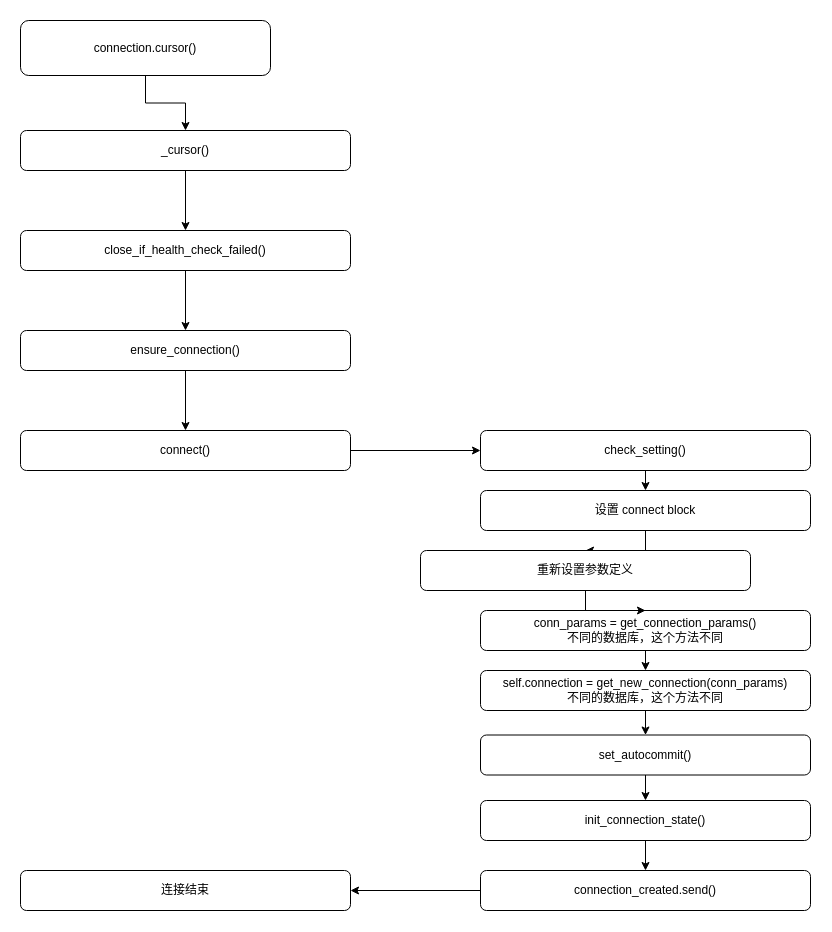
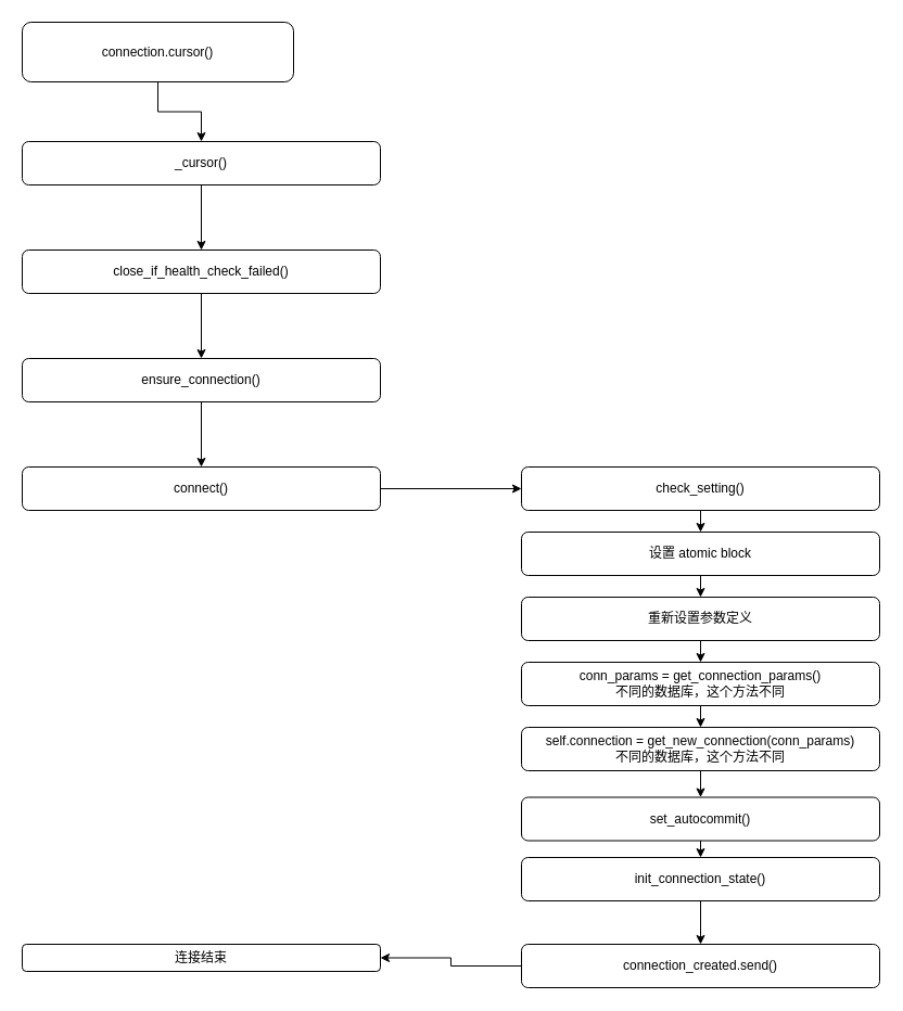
  <mxCell id="0" />
  <mxCell id="1" parent="0" />
  <mxCell id="2" style="edgeStyle=orthogonalEdgeStyle;rounded=0;orthogonalLoop=1;jettySize=auto;html=1;exitX=0.5;exitY=1;exitDx=0;exitDy=0;entryX=0.5;entryY=0;entryDx=0;entryDy=0;" edge="1" parent="1" source="3" target="7"><mxGeometry relative="1" as="geometry" /></mxCell>
  <mxCell id="3" value="connection.cursor()" style="rounded=1;whiteSpace=wrap;html=1;fontSize=12;glass=0;strokeWidth=1;shadow=0;" vertex="1" parent="1"><mxGeometry x="20" y="20" width="250" height="55" as="geometry" /></mxCell>
  <mxCell id="4" style="edgeStyle=orthogonalEdgeStyle;rounded=0;orthogonalLoop=1;jettySize=auto;html=1;exitX=0.5;exitY=1;exitDx=0;exitDy=0;" edge="1" parent="1" source="5" target="9"><mxGeometry relative="1" as="geometry" /></mxCell>
  <mxCell id="5" value="close_if_health_check_failed()" style="rounded=1;whiteSpace=wrap;html=1;fontSize=12;glass=0;strokeWidth=1;shadow=0;" vertex="1" parent="1"><mxGeometry x="20" y="230" width="330" height="40" as="geometry" /></mxCell>
  <mxCell id="6" style="edgeStyle=orthogonalEdgeStyle;rounded=0;orthogonalLoop=1;jettySize=auto;html=1;exitX=0.5;exitY=1;exitDx=0;exitDy=0;entryX=0.5;entryY=0;entryDx=0;entryDy=0;" edge="1" parent="1" source="7" target="5"><mxGeometry relative="1" as="geometry" /></mxCell>
  <mxCell id="7" value=" _cursor()" style="rounded=1;whiteSpace=wrap;html=1;fontSize=12;glass=0;strokeWidth=1;shadow=0;" vertex="1" parent="1"><mxGeometry x="20" y="130" width="330" height="40" as="geometry" /></mxCell>
  <mxCell id="8" style="edgeStyle=orthogonalEdgeStyle;rounded=0;orthogonalLoop=1;jettySize=auto;html=1;exitX=0.5;exitY=1;exitDx=0;exitDy=0;entryX=0.5;entryY=0;entryDx=0;entryDy=0;" edge="1" parent="1" source="9" target="11"><mxGeometry relative="1" as="geometry" /></mxCell>
  <mxCell id="9" value="&lt;div&gt;ensure_connection()&lt;br&gt;&lt;/div&gt;" style="rounded=1;whiteSpace=wrap;html=1;fontSize=12;glass=0;strokeWidth=1;shadow=0;" vertex="1" parent="1"><mxGeometry x="20" y="330" width="330" height="40" as="geometry" /></mxCell>
  <mxCell id="10" style="edgeStyle=orthogonalEdgeStyle;rounded=0;orthogonalLoop=1;jettySize=auto;html=1;entryX=0;entryY=0.5;entryDx=0;entryDy=0;" edge="1" parent="1" source="11" target="13"><mxGeometry relative="1" as="geometry" /></mxCell>
  <mxCell id="11" value="&lt;div&gt;connect()&lt;br&gt;&lt;/div&gt;" style="rounded=1;whiteSpace=wrap;html=1;fontSize=12;glass=0;strokeWidth=1;shadow=0;" vertex="1" parent="1"><mxGeometry x="20" y="430" width="330" height="40" as="geometry" /></mxCell>
  <mxCell id="12" style="edgeStyle=orthogonalEdgeStyle;rounded=0;orthogonalLoop=1;jettySize=auto;html=1;exitX=0.5;exitY=1;exitDx=0;exitDy=0;entryX=0.5;entryY=0;entryDx=0;entryDy=0;" edge="1" parent="1" source="13"><mxGeometry relative="1" as="geometry"><mxPoint x="645" y="490" as="targetPoint" /></mxGeometry></mxCell>
  <mxCell id="13" value="&lt;div&gt;check_setting()&lt;br&gt;&lt;/div&gt;" style="rounded=1;whiteSpace=wrap;html=1;fontSize=12;glass=0;strokeWidth=1;shadow=0;" vertex="1" parent="1"><mxGeometry x="480" y="430" width="330" height="40" as="geometry" /></mxCell>
  <mxCell id="14" style="edgeStyle=orthogonalEdgeStyle;rounded=0;orthogonalLoop=1;jettySize=auto;html=1;exitX=0.5;exitY=1;exitDx=0;exitDy=0;entryX=0.5;entryY=0;entryDx=0;entryDy=0;" edge="1" parent="1" source="15" target="17"><mxGeometry relative="1" as="geometry" /></mxCell>
  <mxCell id="15" value="conn_params = get_connection_params()&lt;br&gt;不同的数据库，这个方法不同" style="rounded=1;whiteSpace=wrap;html=1;fontSize=12;glass=0;strokeWidth=1;shadow=0;" vertex="1" parent="1"><mxGeometry x="480" y="610" width="330" height="40" as="geometry" /></mxCell>
  <mxCell id="16" style="edgeStyle=orthogonalEdgeStyle;rounded=0;orthogonalLoop=1;jettySize=auto;html=1;exitX=0.5;exitY=1;exitDx=0;exitDy=0;entryX=0.5;entryY=0;entryDx=0;entryDy=0;" edge="1" parent="1" source="17" target="19"><mxGeometry relative="1" as="geometry" /></mxCell>
  <mxCell id="17" value="self.connection = get_new_connection(conn_params)&lt;br&gt;不同的数据库，这个方法不同" style="rounded=1;whiteSpace=wrap;html=1;fontSize=12;glass=0;strokeWidth=1;shadow=0;" vertex="1" parent="1"><mxGeometry x="480" y="670" width="330" height="40" as="geometry" /></mxCell>
  <mxCell id="18" style="edgeStyle=orthogonalEdgeStyle;rounded=0;orthogonalLoop=1;jettySize=auto;html=1;exitX=0.5;exitY=1;exitDx=0;exitDy=0;entryX=0.5;entryY=0;entryDx=0;entryDy=0;" edge="1" parent="1" source="19" target="21"><mxGeometry relative="1" as="geometry" /></mxCell>
  <mxCell id="19" value="set_autocommit()" style="rounded=1;whiteSpace=wrap;html=1;fontSize=12;glass=0;strokeWidth=1;shadow=0;" vertex="1" parent="1"><mxGeometry x="480" y="734.5" width="330" height="40" as="geometry" /></mxCell>
  <mxCell id="20" style="edgeStyle=orthogonalEdgeStyle;rounded=0;orthogonalLoop=1;jettySize=auto;html=1;exitX=0.5;exitY=1;exitDx=0;exitDy=0;entryX=0.5;entryY=0;entryDx=0;entryDy=0;" edge="1" parent="1" source="21" target="28"><mxGeometry relative="1" as="geometry" /></mxCell>
- <mxCell id="21" value="&lt;div&gt;init_connection_state()&lt;br&gt;&lt;/div&gt;" style="rounded=1;whiteSpace=wrap;html=1;fontSize=12;glass=0;strokeWidth=1;shadow=0;" vertex="1" parent="1"><mxGeometry x="480" y="800" width="330" height="40" as="geometry" /></mxCell>
+ <mxCell id="21" value="&lt;div&gt;init_connection_state()&lt;br&gt;&lt;/div&gt;" style="rounded=1;whiteSpace=wrap;html=1;fontSize=12;glass=0;strokeWidth=1;shadow=0;" vertex="1" parent="1"><mxGeometry x="480" y="790" width="330" height="40" as="geometry" /></mxCell>
  <mxCell id="22" style="edgeStyle=orthogonalEdgeStyle;rounded=0;orthogonalLoop=1;jettySize=auto;html=1;exitX=0.5;exitY=1;exitDx=0;exitDy=0;entryX=0.5;entryY=0;entryDx=0;entryDy=0;" edge="1" parent="1" source="23" target="25"><mxGeometry relative="1" as="geometry" /></mxCell>
- <mxCell id="23" value="设置 connect block" style="rounded=1;whiteSpace=wrap;html=1;fontSize=12;glass=0;strokeWidth=1;shadow=0;" vertex="1" parent="1"><mxGeometry x="480" y="490" width="330" height="40" as="geometry" /></mxCell>
+ <mxCell id="23" value="设置 atomic block" style="rounded=1;whiteSpace=wrap;html=1;fontSize=12;glass=0;strokeWidth=1;shadow=0;" vertex="1" parent="1"><mxGeometry x="480" y="490" width="330" height="40" as="geometry" /></mxCell>
  <mxCell id="24" style="edgeStyle=orthogonalEdgeStyle;rounded=0;orthogonalLoop=1;jettySize=auto;html=1;exitX=0.5;exitY=1;exitDx=0;exitDy=0;entryX=0.5;entryY=0;entryDx=0;entryDy=0;" edge="1" parent="1" source="25" target="15"><mxGeometry relative="1" as="geometry" /></mxCell>
- <mxCell id="25" value="重新设置参数定义" style="rounded=1;whiteSpace=wrap;html=1;fontSize=12;glass=0;strokeWidth=1;shadow=0;" vertex="1" parent="1"><mxGeometry x="420" y="550" width="330" height="40" as="geometry" /></mxCell>
- <mxCell id="26" value="连接结束" style="rounded=1;whiteSpace=wrap;html=1;fontSize=12;glass=0;strokeWidth=1;shadow=0;" vertex="1" parent="1"><mxGeometry x="20" y="870" width="330" height="40" as="geometry" /></mxCell>
+ <mxCell id="25" value="重新设置参数定义" style="rounded=1;whiteSpace=wrap;html=1;fontSize=12;glass=0;strokeWidth=1;shadow=0;" vertex="1" parent="1"><mxGeometry x="480" y="550" width="330" height="40" as="geometry" /></mxCell>
+ <mxCell id="26" value="连接结束" style="rounded=1;whiteSpace=wrap;html=1;fontSize=12;glass=0;strokeWidth=1;shadow=0;" vertex="1" parent="1"><mxGeometry x="20" y="870" width="330" height="25" as="geometry" /></mxCell>
  <mxCell id="27" style="edgeStyle=orthogonalEdgeStyle;rounded=0;orthogonalLoop=1;jettySize=auto;html=1;exitX=0;exitY=0.5;exitDx=0;exitDy=0;entryX=1;entryY=0.5;entryDx=0;entryDy=0;" edge="1" parent="1" source="28" target="26"><mxGeometry relative="1" as="geometry" /></mxCell>
  <mxCell id="28" value="&lt;div&gt;connection_created.send()&lt;br&gt;&lt;/div&gt;" style="rounded=1;whiteSpace=wrap;html=1;fontSize=12;glass=0;strokeWidth=1;shadow=0;" vertex="1" parent="1"><mxGeometry x="480" y="870" width="330" height="40" as="geometry" /></mxCell>
